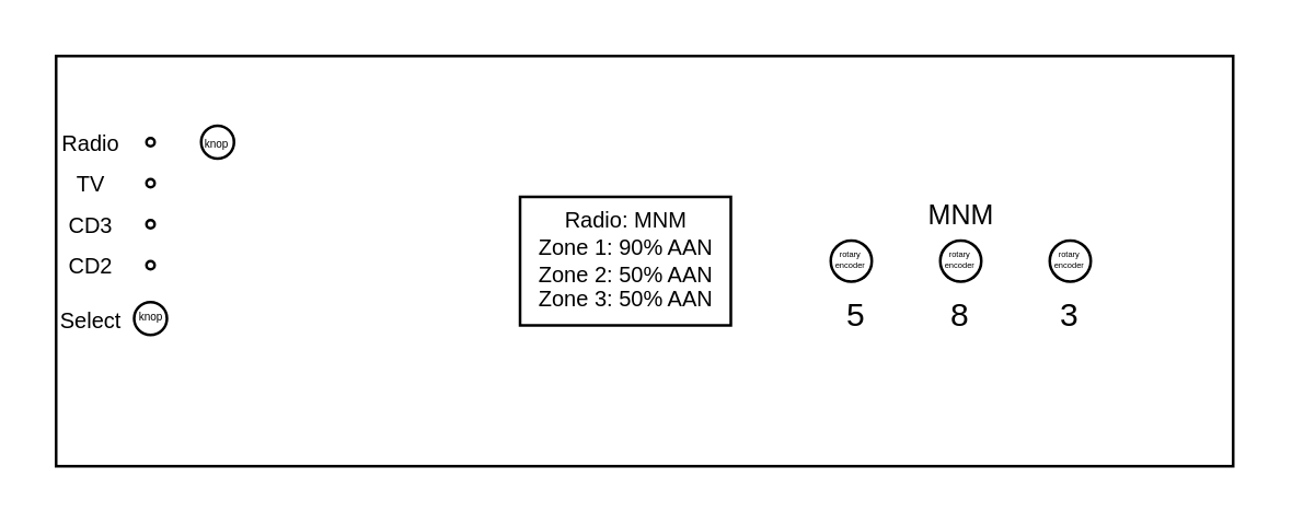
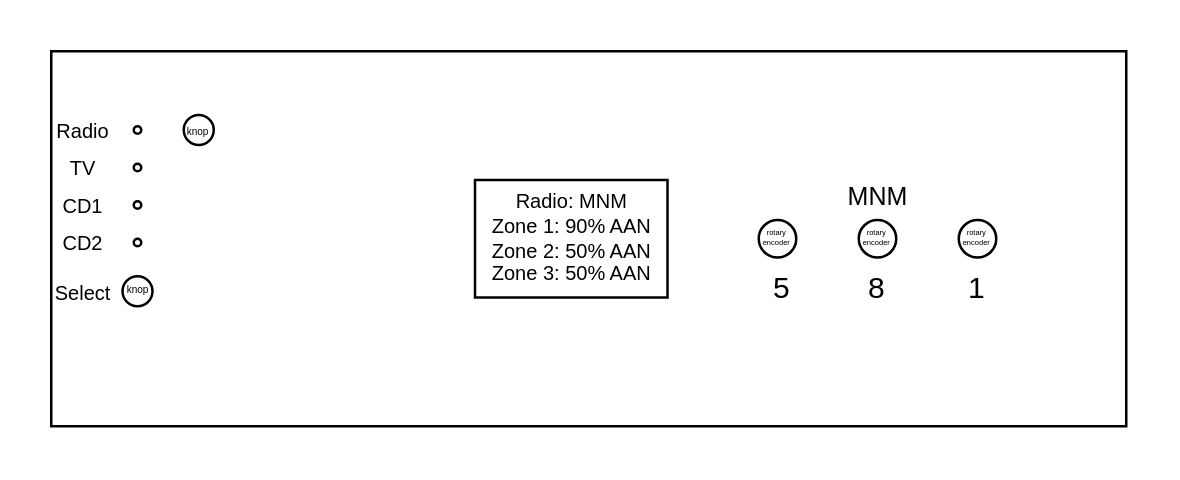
  <mxCell id="0" />
  <mxCell id="1" parent="0" />
  <mxCell id="2" value="" style="rounded=0;whiteSpace=wrap;html=1;imageWidth=24;" vertex="1" parent="1"><mxGeometry x="20" width="430" height="150" as="geometry" y="20" /></mxCell>
  <mxCell id="3" value="" style="rounded=0;whiteSpace=wrap;html=1;" vertex="1" parent="1"><mxGeometry x="189.5" y="71.5" width="77" height="47" as="geometry" /></mxCell>
  <mxCell id="4" value="" style="ellipse;whiteSpace=wrap;html=1;aspect=fixed;" vertex="1" parent="1"><mxGeometry x="53" y="50" width="3" height="3" as="geometry" /></mxCell>
  <mxCell id="5" value="" style="ellipse;whiteSpace=wrap;html=1;aspect=fixed;" vertex="1" parent="1"><mxGeometry x="53" y="65" width="3" height="3" as="geometry" /></mxCell>
  <mxCell id="6" value="" style="ellipse;whiteSpace=wrap;html=1;aspect=fixed;" vertex="1" parent="1"><mxGeometry x="53" y="80" width="3" height="3" as="geometry" /></mxCell>
  <mxCell id="7" value="Radio" style="text;html=1;strokeColor=none;fillColor=none;align=center;verticalAlign=middle;whiteSpace=wrap;rounded=0;fontSize=8;spacing=0;" vertex="1" parent="1"><mxGeometry x="23" y="51.5" width="20" as="geometry" /></mxCell>
  <mxCell id="8" value="TV" style="text;html=1;strokeColor=none;fillColor=none;align=center;verticalAlign=middle;whiteSpace=wrap;rounded=0;fontSize=8;spacing=0;" vertex="1" parent="1"><mxGeometry x="23" y="66.5" width="20" as="geometry" /></mxCell>
- <mxCell id="9" value="CD3" style="text;html=1;strokeColor=none;fillColor=none;align=center;verticalAlign=middle;whiteSpace=wrap;rounded=0;fontSize=8;spacing=0;" vertex="1" parent="1"><mxGeometry x="23" y="81.5" width="20" as="geometry" /></mxCell>
+ <mxCell id="9" value="CD1" style="text;html=1;strokeColor=none;fillColor=none;align=center;verticalAlign=middle;whiteSpace=wrap;rounded=0;fontSize=8;spacing=0;" vertex="1" parent="1"><mxGeometry x="23" y="81.5" width="20" as="geometry" /></mxCell>
  <mxCell id="10" value="CD2" style="text;html=1;strokeColor=none;fillColor=none;align=center;verticalAlign=middle;whiteSpace=wrap;rounded=0;fontSize=8;spacing=0;rotation=0;" vertex="1" parent="1"><mxGeometry x="23" y="96.5" width="20" as="geometry" /></mxCell>
  <mxCell id="11" value="" style="ellipse;whiteSpace=wrap;html=1;aspect=fixed;" vertex="1" parent="1"><mxGeometry x="53" y="95" width="3" height="3" as="geometry" /></mxCell>
  <mxCell id="12" value="&lt;font style=&quot;font-size: 4px;&quot;&gt;knop&lt;/font&gt;" style="ellipse;whiteSpace=wrap;html=1;aspect=fixed;fontSize=4;" vertex="1" parent="1"><mxGeometry x="48.5" y="110" width="12" height="12" as="geometry" /></mxCell>
  <mxCell id="13" value="Select" style="text;html=1;strokeColor=none;fillColor=none;align=center;verticalAlign=middle;whiteSpace=wrap;rounded=0;fontSize=8;spacing=0;rotation=0;" vertex="1" parent="1"><mxGeometry x="23" y="116" width="20" as="geometry" /></mxCell>
  <mxCell id="14" value="&lt;div style=&quot;font-size: 3px;&quot;&gt;rotary&lt;/div&gt;&lt;div style=&quot;font-size: 3px;&quot;&gt;encoder&lt;br style=&quot;font-size: 3px;&quot;&gt;&lt;/div&gt;" style="ellipse;whiteSpace=wrap;html=1;aspect=fixed;fontSize=3;" vertex="1" parent="1"><mxGeometry x="303" y="87.5" width="15" height="15" as="geometry" /></mxCell>
  <mxCell id="15" value="&lt;div style=&quot;font-size: 3px;&quot;&gt;rotary&lt;/div&gt;&lt;div style=&quot;font-size: 3px;&quot;&gt;encoder&lt;/div&gt;" style="ellipse;whiteSpace=wrap;html=1;aspect=fixed;fontSize=3;" vertex="1" parent="1"><mxGeometry x="343" y="87.5" width="15" height="15" as="geometry" /></mxCell>
  <mxCell id="16" value="&lt;div style=&quot;font-size: 3px;&quot;&gt;rotary&lt;/div&gt;&lt;div style=&quot;font-size: 3px;&quot;&gt;encoder&lt;br style=&quot;font-size: 3px;&quot;&gt;&lt;/div&gt;" style="ellipse;whiteSpace=wrap;html=1;aspect=fixed;fontSize=3;" vertex="1" parent="1"><mxGeometry x="383" y="87.5" width="15" height="15" as="geometry" /></mxCell>
  <mxCell id="17" value="MNM" style="text;html=1;strokeColor=none;fillColor=none;align=center;verticalAlign=middle;whiteSpace=wrap;rounded=0;fontSize=10;" vertex="1" parent="1"><mxGeometry x="335.5" y="73" width="30" height="10" as="geometry" /></mxCell>
- <mxCell id="18" value="&lt;div&gt;3&lt;/div&gt;" style="text;html=1;strokeColor=none;fillColor=none;align=center;verticalAlign=middle;whiteSpace=wrap;rounded=0;" vertex="1" parent="1"><mxGeometry x="384.25" y="110" width="12.5" height="10" as="geometry" /></mxCell>
+ <mxCell id="18" value="&lt;div&gt;1&lt;/div&gt;" style="text;html=1;strokeColor=none;fillColor=none;align=center;verticalAlign=middle;whiteSpace=wrap;rounded=0;" vertex="1" parent="1"><mxGeometry x="384.25" y="110" width="12.5" height="10" as="geometry" /></mxCell>
  <mxCell id="19" value="5" style="text;html=1;strokeColor=none;fillColor=none;align=center;verticalAlign=middle;whiteSpace=wrap;rounded=0;" vertex="1" parent="1"><mxGeometry x="305.5" y="110" width="12.5" height="10" as="geometry" /></mxCell>
  <mxCell id="20" value="8" style="text;html=1;strokeColor=none;fillColor=none;align=center;verticalAlign=middle;whiteSpace=wrap;rounded=0;" vertex="1" parent="1"><mxGeometry x="344.25" y="110" width="12.5" height="10" as="geometry" /></mxCell>
  <mxCell id="21" value="&lt;div style=&quot;font-size: 8px;&quot;&gt;&lt;font style=&quot;font-size: 8px;&quot;&gt;Radio: MNM&lt;br&gt;&lt;/font&gt;&lt;/div&gt;&lt;div style=&quot;font-size: 8px;&quot;&gt;&lt;font style=&quot;font-size: 8px;&quot;&gt;Zone 1: 90% AAN&lt;br&gt;&lt;/font&gt;&lt;/div&gt;&lt;div style=&quot;font-size: 8px;&quot;&gt;&lt;font style=&quot;font-size: 8px;&quot;&gt;Zone 2: 50% AAN&lt;br&gt;&lt;/font&gt;&lt;/div&gt;&lt;div style=&quot;font-size: 8px;&quot;&gt;&lt;font style=&quot;font-size: 8px;&quot;&gt;Zone 3&lt;font style=&quot;font-size: 8px;&quot;&gt;&lt;font style=&quot;font-size: 8px;&quot;&gt;: 50% AAN&lt;/font&gt;&lt;/font&gt;&lt;font style=&quot;font-size: 8px;&quot;&gt;&lt;font style=&quot;font-size: 8px;&quot;&gt;&lt;font style=&quot;font-size: 8px;&quot;&gt;&lt;br&gt;&lt;/font&gt;&lt;/font&gt;&lt;/font&gt;&lt;/font&gt;&lt;/div&gt;" style="text;html=1;strokeColor=none;fillColor=none;align=center;verticalAlign=middle;whiteSpace=wrap;rounded=0;" vertex="1" parent="1"><mxGeometry x="189.5" y="71.5" width="77" height="47" as="geometry" /></mxCell>
  <mxCell id="22" value="&lt;p style=&quot;line-height: 100%; font-size: 4px;&quot;&gt;&lt;font style=&quot;font-size: 4px;&quot;&gt;knop&lt;/font&gt;&lt;/p&gt;" style="ellipse;whiteSpace=wrap;html=1;aspect=fixed;verticalAlign=middle;align=center;fontSize=4;" vertex="1" parent="1"><mxGeometry x="73" y="45.5" width="12" height="12" as="geometry" /></mxCell>
